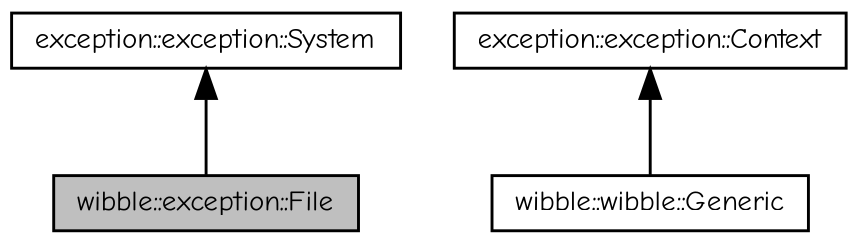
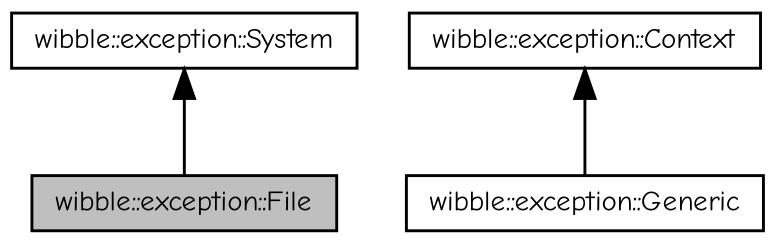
  digraph {
    fontname="Comic Neue"
    node [color=black fillcolor=white fontname="Comic Neue" fontsize=10 shape=record style=filled]
    edge [color=black dir=back fontname="Comic Neue" fontsize=10 labelfontname=Helvetica labelfontsize=10 style=solid]
    n1 [fillcolor=grey75 fontcolor=black height=0.2 label="wibble::exception::File" width=0.4]
-   n2 [height=0.2 label="exception::exception::System" width=0.4]
-   n3 [height=0.2 label="wibble::wibble::Generic" width=0.4]
-   n4 [height=0.2 label="exception::exception::Context" width=0.4]
+   n2 [height=0.2 label="wibble::exception::System" width=0.4]
+   n3 [height=0.2 label="wibble::exception::Generic" width=0.4]
+   n4 [height=0.2 label="wibble::exception::Context" width=0.4]
    n2 -> n1
    n4 -> n3
  }
